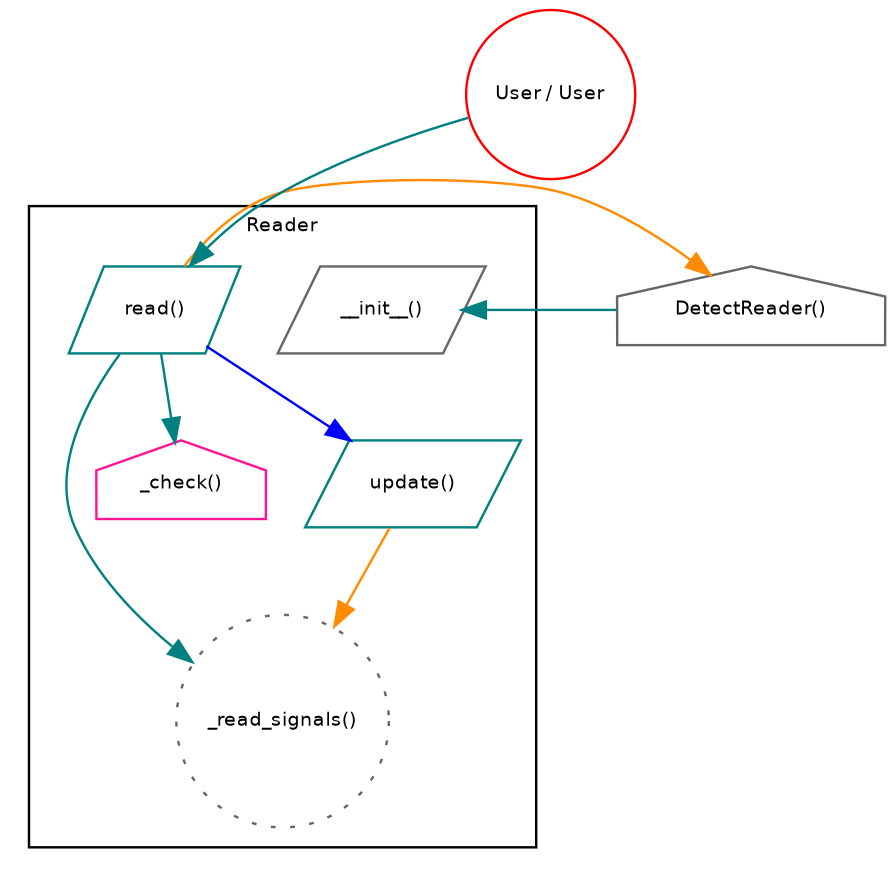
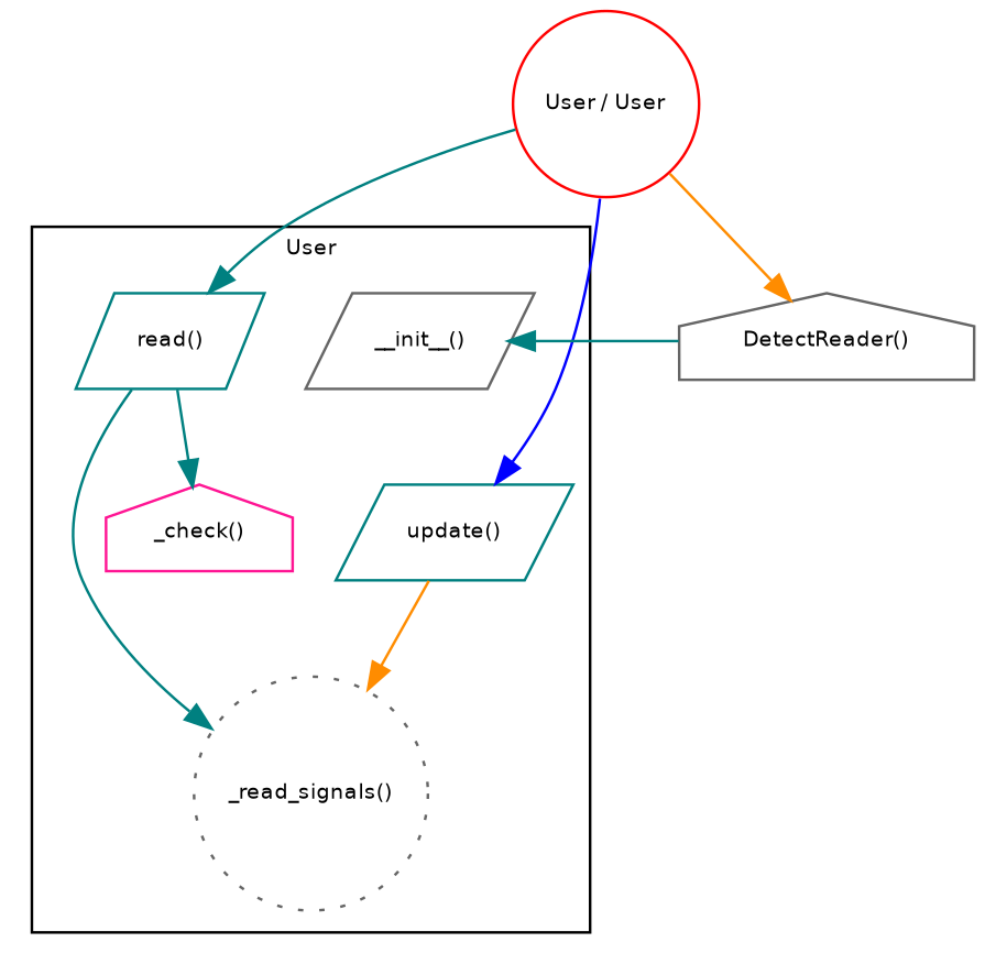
  digraph {
    rankdir=TB
    node [color=gray40 fontname=Helvetica fontsize=8 shape=parallelogram]
    edge [color=teal]
    n1 [label="__init__()"]
    n2 [label="_read_signals()" shape=circle style=dotted]
    n3 [color=teal label="read()"]
    n4 [color=teal label="update()"]
    n5 [color=deeppink label="_check()" shape=house]
    n6 [color=red label="User / User" shape=circle]
    n7 [label="DetectReader()" shape=house]
    subgraph cluster_1 {
      fontname=Helvetica
      fontsize=8
-     label=Reader
+     label=User
      n1
      n2
      n3
      n4
      n5
    }
    n3 -> n2
    n3 -> n5
    n4 -> n2 [color=darkorange]
    n6 -> n3
-   n3 -> n4 [color=blue]
-   n3 -> n7 [color=darkorange]
+   n6 -> n4 [color=blue]
+   n6 -> n7 [color=darkorange]
    n7 -> n1
  }
